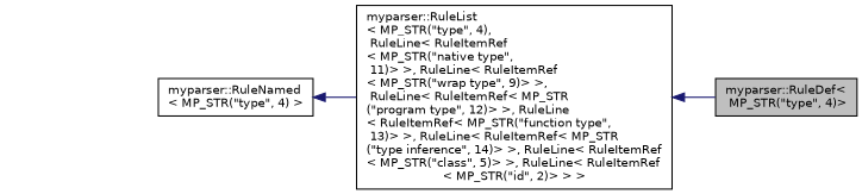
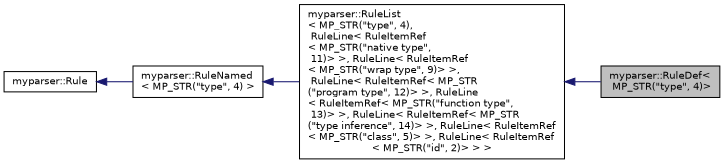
  digraph {
    rankdir=LR
    node [color=black fillcolor=white fontname=Helvetica fontsize=10 shape=record style=filled]
    edge [color=midnightblue dir=back fontname=Helvetica fontsize=10 labelfontname=Helvetica labelfontsize=10 style=solid]
    n1 [fillcolor=grey75 fontcolor=black height=0.2 label="myparser::RuleDef\<\l MP_STR(\"type\", 4)\>" width=0.4]
    n2 [height=0.2 label="myparser::RuleList\l\< MP_STR(\"type\", 4),\l RuleLine\< RuleItemRef\l\< MP_STR(\"native type\",\l 11)\> \>, RuleLine\< RuleItemRef\l\< MP_STR(\"wrap type\", 9)\> \>,\l RuleLine\< RuleItemRef\< MP_STR\l(\"program type\", 12)\> \>, RuleLine\l\< RuleItemRef\< MP_STR(\"function type\",\l 13)\> \>, RuleLine\< RuleItemRef\< MP_STR\l(\"type inference\", 14)\> \>, RuleLine\< RuleItemRef\l\< MP_STR(\"class\", 5)\> \>, RuleLine\< RuleItemRef\l\< MP_STR(\"id\", 2)\> \> \>" width=0.4]
    n3 [height=0.2 label="myparser::RuleNamed\l\< MP_STR(\"type\", 4) \>" width=0.4]
+   n4 [height=0.2 label="myparser::Rule" width=0.4]
    n2 -> n1
    n3 -> n2
+   n4 -> n3
  }
